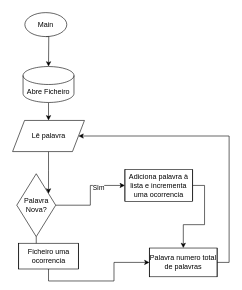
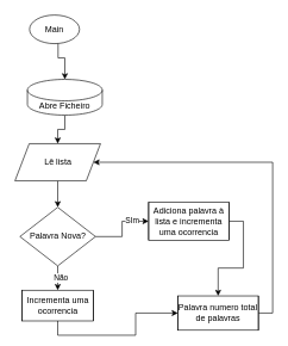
  <mxCell id="0" />
  <mxCell id="1" parent="0" />
  <mxCell id="2" style="edgeStyle=orthogonalEdgeStyle;rounded=0;orthogonalLoop=1;jettySize=auto;html=1;entryX=0.5;entryY=0;entryDx=0;entryDy=0;exitX=0.5;exitY=1;exitDx=0;exitDy=0;entryPerimeter=0;" edge="1" parent="1" source="3" target="7"><mxGeometry relative="1" as="geometry"><mxPoint x="80.5" y="75" as="targetPoint" /><mxPoint x="31" y="60" as="sourcePoint" /><Array as="points"><mxPoint x="81" y="50" /><mxPoint x="81" y="80" /></Array></mxGeometry></mxCell>
  <mxCell id="3" value="Main" style="ellipse;whiteSpace=wrap;html=1;" vertex="1" parent="1"><mxGeometry x="41" y="20" width="70" height="40" as="geometry" /></mxCell>
  <mxCell id="4" style="edgeStyle=orthogonalEdgeStyle;rounded=0;orthogonalLoop=1;jettySize=auto;html=1;exitX=1;exitY=0.5;exitDx=0;exitDy=0;" edge="1" parent="1" source="5" target="16"><mxGeometry relative="1" as="geometry"><mxPoint x="311" y="391" as="targetPoint" /></mxGeometry></mxCell>
  <mxCell id="5" value="Adiciona palavra à lista e incrementa uma ocorrencia" style="shape=process;whiteSpace=wrap;html=1;backgroundOutline=1;size=0;" vertex="1" parent="1"><mxGeometry x="208" y="282" width="113" height="53" as="geometry" /></mxCell>
  <mxCell id="6" style="edgeStyle=orthogonalEdgeStyle;rounded=0;orthogonalLoop=1;jettySize=auto;html=1;exitX=0.5;exitY=1;exitDx=0;exitDy=0;exitPerimeter=0;entryX=0.5;entryY=0;entryDx=0;entryDy=0;" edge="1" parent="1" source="7" target="9"><mxGeometry relative="1" as="geometry" /></mxCell>
- <mxCell id="7" value="Abre Ficheiro" style="shape=cylinder3;whiteSpace=wrap;html=1;boundedLbl=1;backgroundOutline=1;size=15;" vertex="1" parent="1"><mxGeometry x="38" y="110" width="85" height="60" as="geometry" /></mxCell>
+ <mxCell id="7" value="Abre Ficheiro" style="shape=cylinder3;whiteSpace=wrap;html=1;boundedLbl=1;backgroundOutline=1;size=15;" vertex="1" parent="1"><mxGeometry x="38" y="110" width="105" height="50" as="geometry" /></mxCell>
  <mxCell id="8" style="edgeStyle=orthogonalEdgeStyle;rounded=0;orthogonalLoop=1;jettySize=auto;html=1;" edge="1" parent="1" source="9" target="12"><mxGeometry relative="1" as="geometry"><mxPoint x="96" y="289" as="targetPoint" /><Array as="points"><mxPoint x="81" y="283" /><mxPoint x="81" y="283" /></Array></mxGeometry></mxCell>
- <mxCell id="9" value="Lê palavra" style="shape=parallelogram;perimeter=parallelogramPerimeter;whiteSpace=wrap;html=1;fixedSize=1;" vertex="1" parent="1"><mxGeometry x="20.5" y="200" width="120" height="52" as="geometry" /></mxCell>
+ <mxCell id="9" value="Lê lista" style="shape=parallelogram;perimeter=parallelogramPerimeter;whiteSpace=wrap;html=1;fixedSize=1;" vertex="1" parent="1"><mxGeometry x="20.5" y="200" width="120" height="52" as="geometry" /></mxCell>
  <mxCell id="10" value="&lt;div&gt;SIm&lt;/div&gt;&lt;div&gt;&lt;br&gt;&lt;/div&gt;" style="edgeStyle=orthogonalEdgeStyle;rounded=0;orthogonalLoop=1;jettySize=auto;html=1;exitX=1;exitY=0.5;exitDx=0;exitDy=0;" edge="1" parent="1" source="12" target="5"><mxGeometry x="0.037" y="-21" relative="1" as="geometry"><mxPoint x="214" y="338" as="targetPoint" /><mxPoint x="-7" y="-2" as="offset" /></mxGeometry></mxCell>
  <mxCell id="11" value="Não" style="edgeStyle=orthogonalEdgeStyle;rounded=0;orthogonalLoop=1;jettySize=auto;html=1;" edge="1" parent="1" source="12" target="14"><mxGeometry x="-0.127" y="-11" relative="1" as="geometry"><mxPoint x="-7" y="-3" as="offset" /></mxGeometry></mxCell>
- <mxCell id="12" value="Palavra Nova?" style="rhombus;whiteSpace=wrap;html=1;" vertex="1" parent="1"><mxGeometry x="27.5" y="289" width="65" height="105" as="geometry" /></mxCell>
+ <mxCell id="12" value="Palavra Nova?" style="rhombus;whiteSpace=wrap;html=1;" vertex="1" parent="1"><mxGeometry x="27.5" y="289" width="106" height="82" as="geometry" /></mxCell>
  <mxCell id="13" style="edgeStyle=orthogonalEdgeStyle;rounded=0;orthogonalLoop=1;jettySize=auto;html=1;exitX=0.5;exitY=1;exitDx=0;exitDy=0;entryX=0;entryY=0.5;entryDx=0;entryDy=0;" edge="1" parent="1" source="14" target="16"><mxGeometry relative="1" as="geometry"><mxPoint x="221" y="432" as="targetPoint" /></mxGeometry></mxCell>
- <mxCell id="14" value="&lt;div&gt;Ficheiro uma ocorrencia&lt;/div&gt;" style="shape=process;whiteSpace=wrap;html=1;backgroundOutline=1;size=0;" vertex="1" parent="1"><mxGeometry x="30.5" y="405" width="100" height="43" as="geometry" /></mxCell>
+ <mxCell id="14" value="&lt;div&gt;Incrementa uma ocorrencia&lt;/div&gt;" style="shape=process;whiteSpace=wrap;html=1;backgroundOutline=1;size=0;" vertex="1" parent="1"><mxGeometry x="30.5" y="405" width="100" height="43" as="geometry" /></mxCell>
  <mxCell id="15" style="edgeStyle=orthogonalEdgeStyle;rounded=0;orthogonalLoop=1;jettySize=auto;html=1;entryX=1;entryY=0.5;entryDx=0;entryDy=0;" edge="1" parent="1" source="16" target="9"><mxGeometry relative="1" as="geometry"><mxPoint x="202" y="231" as="targetPoint" /><Array as="points"><mxPoint x="382" y="437" /><mxPoint x="382" y="226" /></Array></mxGeometry></mxCell>
  <mxCell id="16" value="Palavra numero total de palavras" style="shape=process;whiteSpace=wrap;html=1;backgroundOutline=1;size=0;" vertex="1" parent="1"><mxGeometry x="249" y="413" width="113" height="48" as="geometry" /></mxCell>
